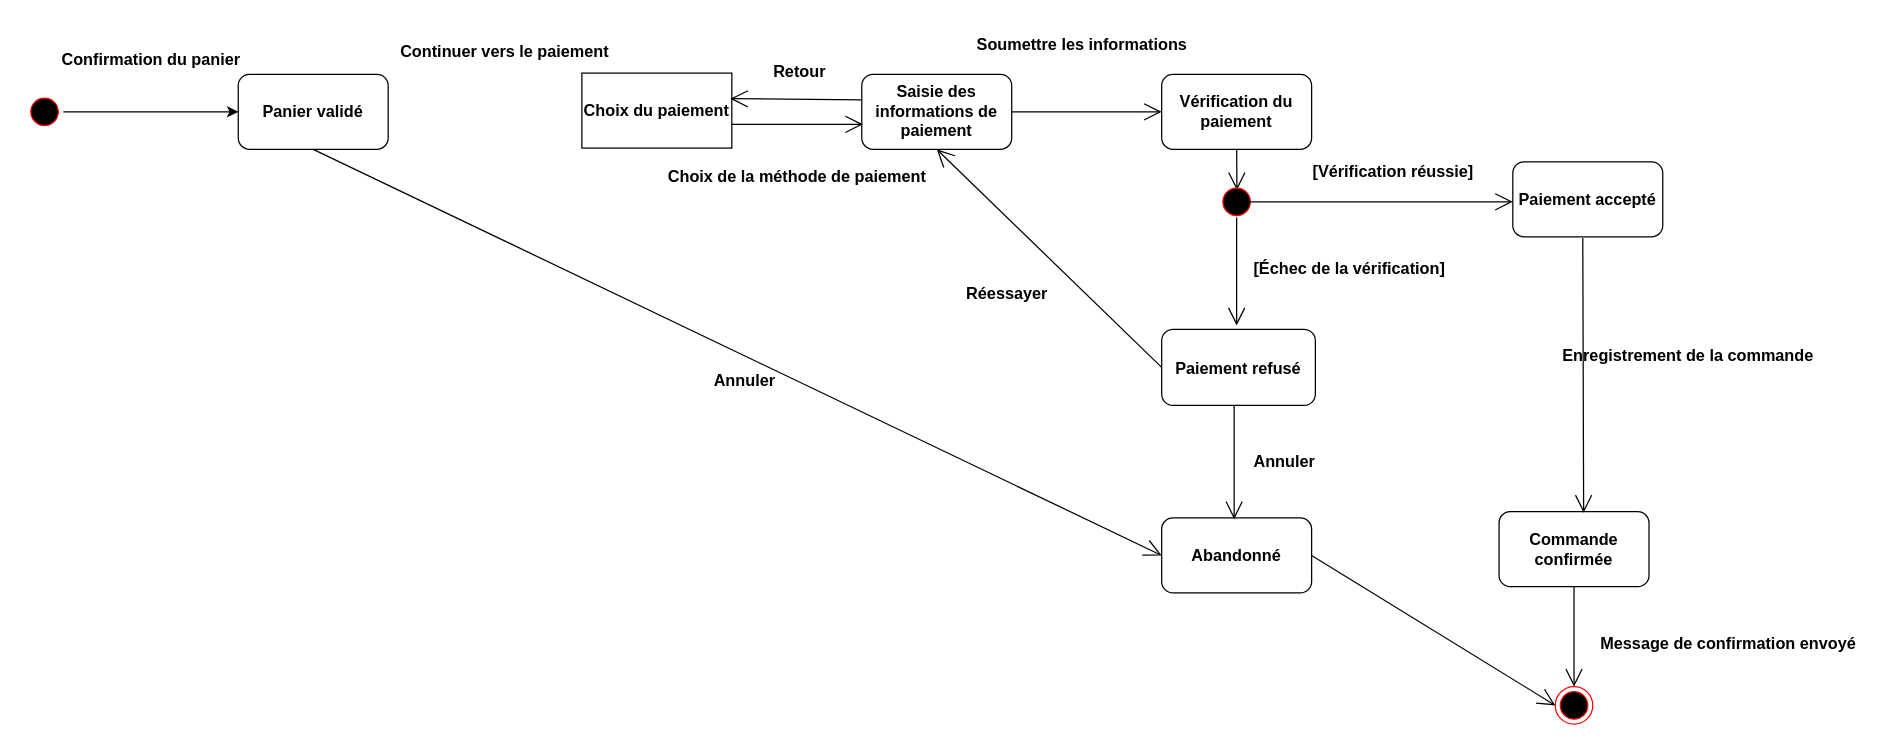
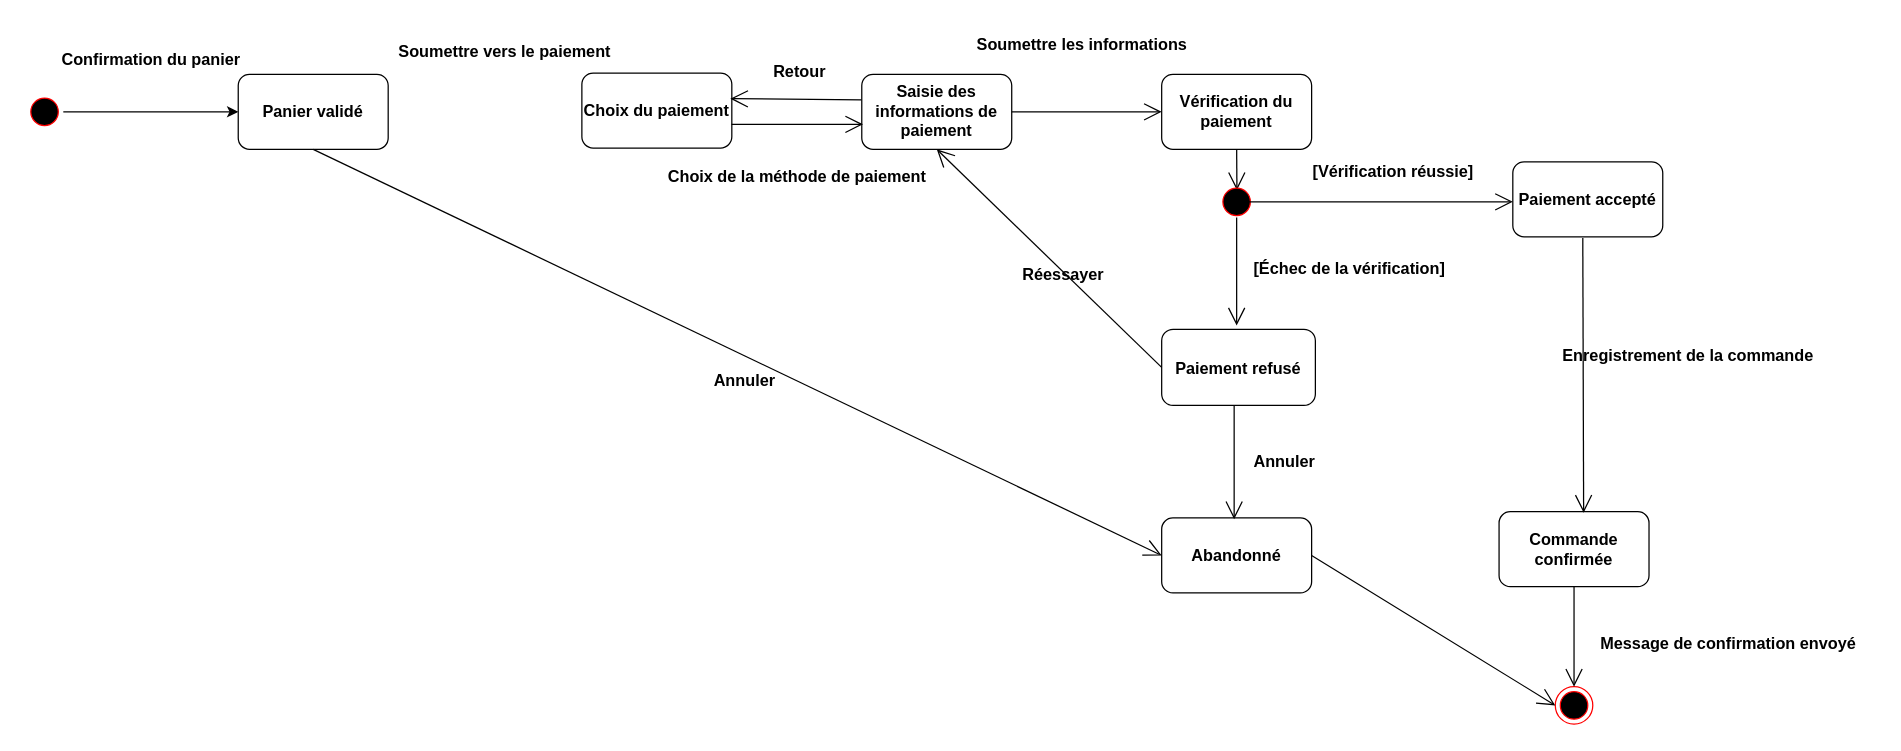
  <mxCell id="0" />
  <mxCell id="1" parent="0" />
  <mxCell id="2" style="edgeStyle=orthogonalEdgeStyle;rounded=0;orthogonalLoop=1;jettySize=auto;html=1;exitX=1;exitY=0.5;exitDx=0;exitDy=0;entryX=0;entryY=0.5;entryDx=0;entryDy=0;fontSize=13;" edge="1" parent="1" source="3" target="4"><mxGeometry relative="1" as="geometry" /></mxCell>
  <mxCell id="3" value="" style="ellipse;html=1;shape=startState;fillColor=#000000;strokeColor=#ff0000;fontSize=13;" vertex="1" parent="1"><mxGeometry x="20" y="74" width="30" height="30" as="geometry" /></mxCell>
  <mxCell id="4" value="&lt;b&gt;Panier validé&lt;/b&gt;" style="rounded=1;whiteSpace=wrap;html=1;fontSize=13;" vertex="1" parent="1"><mxGeometry x="190" y="59" width="120" height="60" as="geometry" /></mxCell>
  <mxCell id="5" value="&lt;b&gt;Saisie des informations de paiement&lt;/b&gt;" style="rounded=1;whiteSpace=wrap;html=1;fontSize=13;" vertex="1" parent="1"><mxGeometry x="689" y="59" width="120" height="60" as="geometry" /></mxCell>
  <mxCell id="6" value="&lt;b&gt;Vérification du paiement&lt;/b&gt;" style="rounded=1;whiteSpace=wrap;html=1;fontSize=13;" vertex="1" parent="1"><mxGeometry x="929" y="59" width="120" height="60" as="geometry" /></mxCell>
  <mxCell id="7" value="&lt;b&gt;Paiement accepté&lt;/b&gt;" style="rounded=1;whiteSpace=wrap;html=1;fontSize=13;" vertex="1" parent="1"><mxGeometry x="1210" y="129" width="120" height="60" as="geometry" /></mxCell>
  <mxCell id="8" value="&lt;b&gt;Paiement refusé&lt;/b&gt;" style="rounded=1;whiteSpace=wrap;html=1;fontSize=13;" vertex="1" parent="1"><mxGeometry x="929" y="263" width="123" height="61" as="geometry" /></mxCell>
  <mxCell id="9" value="&lt;b&gt;Abandonné&lt;/b&gt;" style="rounded=1;whiteSpace=wrap;html=1;fontSize=13;" vertex="1" parent="1"><mxGeometry x="929" y="414" width="120" height="60" as="geometry" /></mxCell>
  <mxCell id="10" value="&lt;b&gt;Commande confirmée&lt;/b&gt;" style="rounded=1;whiteSpace=wrap;html=1;fontSize=13;" vertex="1" parent="1"><mxGeometry x="1199" y="409" width="120" height="60" as="geometry" /></mxCell>
  <mxCell id="11" value="" style="ellipse;html=1;shape=endState;fillColor=#000000;strokeColor=#ff0000;fontSize=13;" vertex="1" parent="1"><mxGeometry x="1244" y="549" width="30" height="30" as="geometry" /></mxCell>
  <mxCell id="12" value="" style="endArrow=open;endFill=1;endSize=12;html=1;rounded=0;exitX=1;exitY=0.5;exitDx=0;exitDy=0;fontSize=13;" edge="1" parent="1"><mxGeometry width="160" relative="1" as="geometry"><mxPoint x="809" y="89" as="sourcePoint" /><mxPoint x="929" y="89" as="targetPoint" /></mxGeometry></mxCell>
  <mxCell id="13" value="" style="endArrow=open;endFill=1;endSize=12;html=1;rounded=0;exitX=0.5;exitY=1;exitDx=0;exitDy=0;fontSize=13;" edge="1" parent="1" source="10"><mxGeometry width="160" relative="1" as="geometry"><mxPoint x="1575" y="489" as="sourcePoint" /><mxPoint x="1259" y="549" as="targetPoint" /></mxGeometry></mxCell>
  <mxCell id="14" value="" style="endArrow=open;endFill=1;endSize=12;html=1;rounded=0;entryX=0;entryY=0.5;entryDx=0;entryDy=0;exitX=1;exitY=0.5;exitDx=0;exitDy=0;fontSize=13;" edge="1" parent="1" source="9" target="11"><mxGeometry width="160" relative="1" as="geometry"><mxPoint x="938" y="529" as="sourcePoint" /><mxPoint x="1219" y="569" as="targetPoint" /></mxGeometry></mxCell>
  <mxCell id="15" value="" style="endArrow=open;endFill=1;endSize=12;html=1;rounded=0;exitX=0.5;exitY=1;exitDx=0;exitDy=0;entryX=0.507;entryY=0.189;entryDx=0;entryDy=0;entryPerimeter=0;fontSize=13;" edge="1" parent="1" source="6" target="16"><mxGeometry width="160" relative="1" as="geometry"><mxPoint x="1052" y="89" as="sourcePoint" /><mxPoint x="1172" y="89" as="targetPoint" /></mxGeometry></mxCell>
  <mxCell id="16" value="" style="ellipse;html=1;shape=startState;fillColor=#000000;strokeColor=#ff0000;fontSize=13;" vertex="1" parent="1"><mxGeometry x="974" y="146" width="30" height="30" as="geometry" /></mxCell>
  <mxCell id="17" value="" style="endArrow=open;endFill=1;endSize=12;html=1;rounded=0;exitX=0.833;exitY=0.505;exitDx=0;exitDy=0;exitPerimeter=0;fontSize=13;" edge="1" parent="1" source="16"><mxGeometry width="160" relative="1" as="geometry"><mxPoint x="1011" y="161" as="sourcePoint" /><mxPoint x="1210" y="161" as="targetPoint" /></mxGeometry></mxCell>
  <mxCell id="18" value="" style="endArrow=open;endFill=1;endSize=12;html=1;rounded=0;exitX=0.5;exitY=0.95;exitDx=0;exitDy=0;exitPerimeter=0;fontSize=13;" edge="1" parent="1"><mxGeometry width="160" relative="1" as="geometry"><mxPoint x="989" y="173.5" as="sourcePoint" /><mxPoint x="989" y="260" as="targetPoint" /></mxGeometry></mxCell>
- <mxCell id="19" value="&lt;b&gt;Choix du paiement&lt;/b&gt;" style="whiteSpace=wrap;html=1;fontSize=13;rounded=0;" vertex="1" parent="1"><mxGeometry x="465" y="58" width="120" height="60" as="geometry" /></mxCell>
+ <mxCell id="19" value="&lt;b&gt;Choix du paiement&lt;/b&gt;" style="rounded=1;whiteSpace=wrap;html=1;fontSize=13;" vertex="1" parent="1"><mxGeometry x="465" y="58" width="120" height="60" as="geometry" /></mxCell>
  <mxCell id="20" value="" style="endArrow=open;endFill=1;endSize=12;html=1;rounded=0;exitX=0.998;exitY=0.683;exitDx=0;exitDy=0;exitPerimeter=0;fontSize=13;" edge="1" parent="1" source="19"><mxGeometry width="160" relative="1" as="geometry"><mxPoint x="590" y="99" as="sourcePoint" /><mxPoint x="690" y="99" as="targetPoint" /></mxGeometry></mxCell>
  <mxCell id="21" value="" style="endArrow=open;endFill=1;endSize=12;html=1;rounded=0;entryX=0.5;entryY=0;entryDx=0;entryDy=0;exitX=0.5;exitY=1;exitDx=0;exitDy=0;fontSize=13;" edge="1" parent="1"><mxGeometry width="160" relative="1" as="geometry"><mxPoint x="987" y="324" as="sourcePoint" /><mxPoint x="987" y="415" as="targetPoint" /></mxGeometry></mxCell>
  <mxCell id="22" value="" style="endArrow=open;endFill=1;endSize=12;html=1;rounded=0;exitX=0.5;exitY=1;exitDx=0;exitDy=0;entryX=0.589;entryY=0.014;entryDx=0;entryDy=0;entryPerimeter=0;fontSize=13;" edge="1" parent="1"><mxGeometry width="160" relative="1" as="geometry"><mxPoint x="1266" y="190" as="sourcePoint" /><mxPoint x="1266.68" y="409.84" as="targetPoint" /></mxGeometry></mxCell>
  <mxCell id="23" value="" style="endArrow=open;endFill=1;endSize=12;html=1;rounded=0;entryX=0.5;entryY=1;entryDx=0;entryDy=0;exitX=0;exitY=0.5;exitDx=0;exitDy=0;fontSize=13;" edge="1" parent="1" source="8" target="5"><mxGeometry width="160" relative="1" as="geometry"><mxPoint x="910" y="256" as="sourcePoint" /><mxPoint x="749" y="196" as="targetPoint" /></mxGeometry></mxCell>
  <mxCell id="24" value="" style="endArrow=open;endFill=1;endSize=12;html=1;rounded=0;exitX=0.5;exitY=1;exitDx=0;exitDy=0;entryX=0;entryY=0.5;entryDx=0;entryDy=0;fontSize=13;" edge="1" parent="1" source="4" target="9"><mxGeometry width="160" relative="1" as="geometry"><mxPoint x="289" y="196" as="sourcePoint" /><mxPoint x="1120" y="446" as="targetPoint" /></mxGeometry></mxCell>
  <mxCell id="25" value="" style="endArrow=open;endFill=1;endSize=12;html=1;rounded=0;exitX=-0.002;exitY=0.341;exitDx=0;exitDy=0;entryX=0.99;entryY=0.341;entryDx=0;entryDy=0;entryPerimeter=0;exitPerimeter=0;fontSize=13;" edge="1" parent="1" source="5" target="19"><mxGeometry width="160" relative="1" as="geometry"><mxPoint x="593.08" y="80.58" as="sourcePoint" /><mxPoint x="700" y="79" as="targetPoint" /></mxGeometry></mxCell>
  <mxCell id="26" value="&lt;b&gt;Confirmation du panier&lt;/b&gt;" style="text;html=1;align=center;verticalAlign=middle;resizable=0;points=[];autosize=1;strokeColor=none;fillColor=none;fontSize=13;" vertex="1" parent="1"><mxGeometry x="35" y="32" width="170" height="30" as="geometry" /></mxCell>
- <mxCell id="27" value="&lt;b&gt;Continuer vers le paiement&lt;/b&gt;" style="text;html=1;align=center;verticalAlign=middle;resizable=0;points=[];autosize=1;strokeColor=none;fillColor=none;fontSize=13;" vertex="1" parent="1"><mxGeometry x="308" y="26" width="190" height="30" as="geometry" /></mxCell>
+ <mxCell id="27" value="&lt;b&gt;Soumettre vers le paiement&lt;/b&gt;" style="text;html=1;align=center;verticalAlign=middle;resizable=0;points=[];autosize=1;strokeColor=none;fillColor=none;fontSize=13;" vertex="1" parent="1"><mxGeometry x="308" y="26" width="190" height="30" as="geometry" /></mxCell>
  <mxCell id="28" value="&lt;b&gt;Choix de la méthode de paiement&lt;/b&gt;" style="text;html=1;align=center;verticalAlign=middle;resizable=0;points=[];autosize=1;strokeColor=none;fillColor=none;fontSize=13;" vertex="1" parent="1"><mxGeometry x="522" y="126" width="230" height="30" as="geometry" /></mxCell>
  <mxCell id="29" value="&lt;b&gt;Retour&lt;/b&gt;" style="text;html=1;align=center;verticalAlign=middle;resizable=0;points=[];autosize=1;strokeColor=none;fillColor=none;fontSize=13;" vertex="1" parent="1"><mxGeometry x="604" y="42" width="70" height="30" as="geometry" /></mxCell>
  <mxCell id="30" value="&lt;b&gt;Soumettre les informations&lt;/b&gt;" style="text;html=1;align=center;verticalAlign=middle;resizable=0;points=[];autosize=1;strokeColor=none;fillColor=none;fontSize=13;" vertex="1" parent="1"><mxGeometry x="770" y="20" width="190" height="30" as="geometry" /></mxCell>
  <mxCell id="31" value="&lt;b&gt;Message de confirmation envoyé&amp;nbsp;&lt;/b&gt;" style="text;html=1;align=center;verticalAlign=middle;resizable=0;points=[];autosize=1;strokeColor=none;fillColor=none;fontSize=13;" vertex="1" parent="1"><mxGeometry x="1269" y="499" width="230" height="30" as="geometry" /></mxCell>
  <mxCell id="32" value="&lt;b&gt;Annuler&lt;/b&gt;" style="text;html=1;align=center;verticalAlign=middle;resizable=0;points=[];autosize=1;strokeColor=none;fillColor=none;fontSize=13;" vertex="1" parent="1"><mxGeometry x="560" y="289" width="70" height="30" as="geometry" /></mxCell>
  <mxCell id="33" value="&lt;b&gt;Annuler&lt;/b&gt;" style="text;html=1;align=center;verticalAlign=middle;resizable=0;points=[];autosize=1;strokeColor=none;fillColor=none;fontSize=13;" vertex="1" parent="1"><mxGeometry x="992" y="354" width="70" height="30" as="geometry" /></mxCell>
- <mxCell id="34" value="&lt;b&gt;Réessayer&lt;/b&gt;" style="text;html=1;align=center;verticalAlign=middle;resizable=0;points=[];autosize=1;strokeColor=none;fillColor=none;fontSize=13;" vertex="1" parent="1"><mxGeometry x="760" y="219" width="90" height="30" as="geometry" /></mxCell>
+ <mxCell id="34" value="&lt;b&gt;Réessayer&lt;/b&gt;" style="text;html=1;align=center;verticalAlign=middle;resizable=0;points=[];autosize=1;strokeColor=none;fillColor=none;fontSize=13;" vertex="1" parent="1"><mxGeometry x="805" y="204" width="90" height="30" as="geometry" /></mxCell>
  <mxCell id="35" value="&lt;b&gt;Enregistrement de la commande&lt;/b&gt;" style="text;html=1;align=center;verticalAlign=middle;resizable=0;points=[];autosize=1;strokeColor=none;fillColor=none;fontSize=13;" vertex="1" parent="1"><mxGeometry x="1240" y="269" width="220" height="30" as="geometry" /></mxCell>
  <mxCell id="36" value="&lt;b&gt;[Vérification réussie]&lt;/b&gt;" style="text;html=1;align=center;verticalAlign=middle;resizable=0;points=[];autosize=1;strokeColor=none;fillColor=none;fontSize=13;" vertex="1" parent="1"><mxGeometry x="1039" y="122" width="150" height="30" as="geometry" /></mxCell>
  <mxCell id="37" value="&lt;b&gt;[Échec de la vérification]&lt;/b&gt;" style="text;html=1;align=center;verticalAlign=middle;resizable=0;points=[];autosize=1;strokeColor=none;fillColor=none;fontSize=13;" vertex="1" parent="1"><mxGeometry x="989" y="199" width="180" height="30" as="geometry" /></mxCell>
